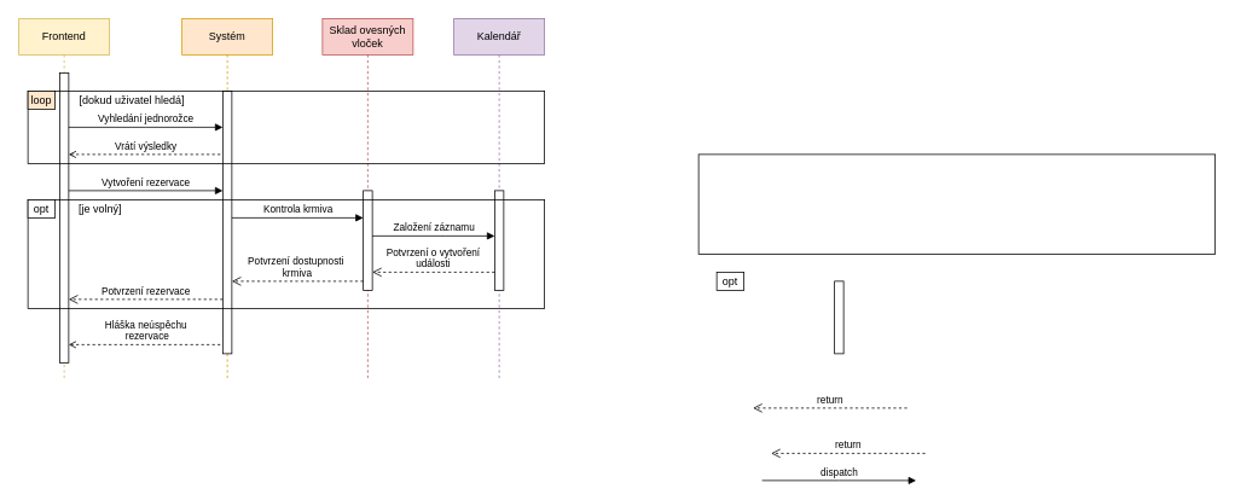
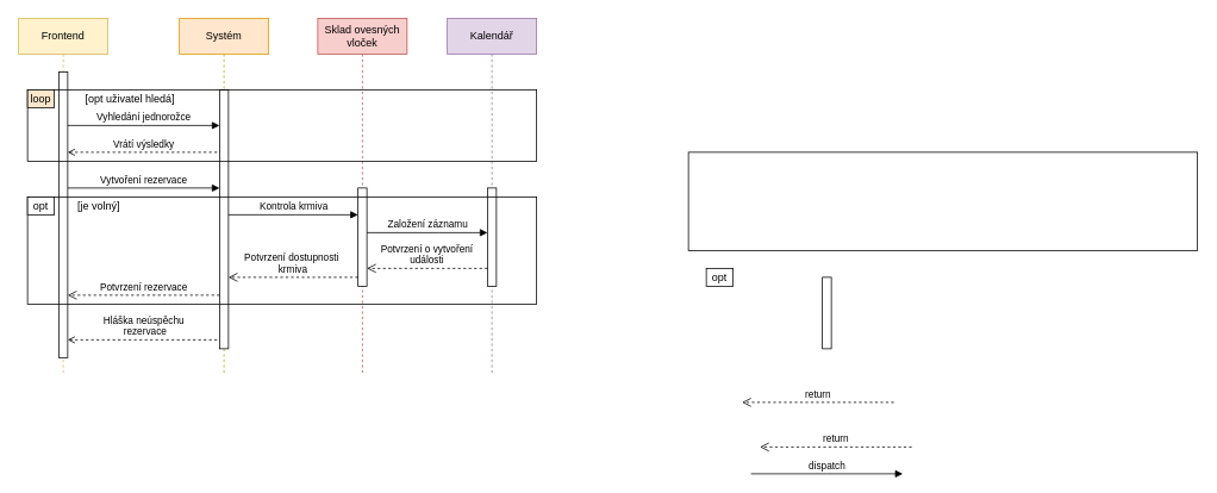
  <mxCell id="0" />
  <mxCell id="1" parent="0" />
  <mxCell id="2" value="Frontend" style="shape=umlLifeline;perimeter=lifelinePerimeter;whiteSpace=wrap;html=1;container=0;dropTarget=0;collapsible=0;recursiveResize=0;outlineConnect=0;portConstraint=eastwest;newEdgeStyle={&quot;edgeStyle&quot;:&quot;elbowEdgeStyle&quot;,&quot;elbow&quot;:&quot;vertical&quot;,&quot;curved&quot;:0,&quot;rounded&quot;:0};fillColor=#fff2cc;strokeColor=#d6b656;" vertex="1" parent="1"><mxGeometry x="20" width="100" height="400" as="geometry" y="20" /></mxCell>
  <mxCell id="3" value="" style="html=1;points=[];perimeter=orthogonalPerimeter;outlineConnect=0;targetShapes=umlLifeline;portConstraint=eastwest;newEdgeStyle={&quot;edgeStyle&quot;:&quot;elbowEdgeStyle&quot;,&quot;elbow&quot;:&quot;vertical&quot;,&quot;curved&quot;:0,&quot;rounded&quot;:0};" vertex="1" parent="2"><mxGeometry x="45" y="60" width="10" height="320" as="geometry" /></mxCell>
  <mxCell id="4" value="Systém" style="shape=umlLifeline;perimeter=lifelinePerimeter;whiteSpace=wrap;html=1;container=0;dropTarget=0;collapsible=0;recursiveResize=0;outlineConnect=0;portConstraint=eastwest;newEdgeStyle={&quot;edgeStyle&quot;:&quot;elbowEdgeStyle&quot;,&quot;elbow&quot;:&quot;vertical&quot;,&quot;curved&quot;:0,&quot;rounded&quot;:0};fillColor=#ffe6cc;strokeColor=#d79b00;" vertex="1" parent="1"><mxGeometry x="200" width="100" height="400" as="geometry" y="20" /></mxCell>
  <mxCell id="5" value="" style="html=1;points=[];perimeter=orthogonalPerimeter;outlineConnect=0;targetShapes=umlLifeline;portConstraint=eastwest;newEdgeStyle={&quot;edgeStyle&quot;:&quot;elbowEdgeStyle&quot;,&quot;elbow&quot;:&quot;vertical&quot;,&quot;curved&quot;:0,&quot;rounded&quot;:0};" vertex="1" parent="4"><mxGeometry x="45" y="80" width="10" height="290" as="geometry" /></mxCell>
  <mxCell id="6" value="Vyhledání jednorožce" style="html=1;verticalAlign=bottom;endArrow=block;edgeStyle=elbowEdgeStyle;elbow=horizontal;curved=0;rounded=0;" edge="1" parent="1"><mxGeometry x="-0.002" relative="1" as="geometry"><mxPoint x="75" y="140" as="sourcePoint" /><Array as="points"><mxPoint x="160" y="140" /></Array><mxPoint x="245" y="140" as="targetPoint" /><mxPoint as="offset" /></mxGeometry></mxCell>
  <mxCell id="7" value="Vrátí výsledky" style="html=1;verticalAlign=bottom;endArrow=none;dashed=1;endSize=8;edgeStyle=elbowEdgeStyle;elbow=vertical;curved=0;rounded=0;startArrow=open;startFill=0;endFill=0;" edge="1" parent="1"><mxGeometry relative="1" as="geometry"><mxPoint x="245" y="170" as="targetPoint" /><Array as="points"><mxPoint x="160" y="170" /></Array><mxPoint x="75" y="170" as="sourcePoint" /></mxGeometry></mxCell>
  <mxCell id="8" value="Sklad ovesných vloček" style="shape=umlLifeline;perimeter=lifelinePerimeter;whiteSpace=wrap;html=1;container=0;dropTarget=0;collapsible=0;recursiveResize=0;outlineConnect=0;portConstraint=eastwest;newEdgeStyle={&quot;edgeStyle&quot;:&quot;elbowEdgeStyle&quot;,&quot;elbow&quot;:&quot;vertical&quot;,&quot;curved&quot;:0,&quot;rounded&quot;:0};fillColor=#f8cecc;strokeColor=#b85450;" vertex="1" parent="1"><mxGeometry x="355" width="100" height="400" as="geometry" y="20" /></mxCell>
  <mxCell id="9" value="" style="html=1;points=[];perimeter=orthogonalPerimeter;outlineConnect=0;targetShapes=umlLifeline;portConstraint=eastwest;newEdgeStyle={&quot;edgeStyle&quot;:&quot;elbowEdgeStyle&quot;,&quot;elbow&quot;:&quot;vertical&quot;,&quot;curved&quot;:0,&quot;rounded&quot;:0};" vertex="1" parent="8"><mxGeometry x="45" y="190" width="10" height="110" as="geometry" /></mxCell>
  <mxCell id="10" value="Kalendář" style="shape=umlLifeline;perimeter=lifelinePerimeter;whiteSpace=wrap;html=1;container=0;dropTarget=0;collapsible=0;recursiveResize=0;outlineConnect=0;portConstraint=eastwest;newEdgeStyle={&quot;edgeStyle&quot;:&quot;elbowEdgeStyle&quot;,&quot;elbow&quot;:&quot;vertical&quot;,&quot;curved&quot;:0,&quot;rounded&quot;:0};fillColor=#e1d5e7;strokeColor=#9673a6;" vertex="1" parent="1"><mxGeometry x="500" width="100" height="400" as="geometry" y="20" /></mxCell>
  <mxCell id="11" value="" style="html=1;points=[];perimeter=orthogonalPerimeter;outlineConnect=0;targetShapes=umlLifeline;portConstraint=eastwest;newEdgeStyle={&quot;edgeStyle&quot;:&quot;elbowEdgeStyle&quot;,&quot;elbow&quot;:&quot;vertical&quot;,&quot;curved&quot;:0,&quot;rounded&quot;:0};" vertex="1" parent="10"><mxGeometry x="45" y="190" width="10" height="110" as="geometry" /></mxCell>
  <mxCell id="12" value="&lt;span style=&quot;color: rgba(0, 0, 0, 0); font-family: monospace; font-size: 0px; text-align: start;&quot;&gt;%3CmxGraphModel%3E%3Croot%3E%3CmxCell%20id%3D%220%22%2F%3E%3CmxCell%20id%3D%221%22%20parent%3D%220%22%2F%3E%3CmxCell%20id%3D%222%22%20value%3D%22Sklad%20ovesn%C3%BDch%20vlo%C4%8Dek%22%20style%3D%22shape%3DumlLifeline%3Bperimeter%3DlifelinePerimeter%3BwhiteSpace%3Dwrap%3Bhtml%3D1%3Bcontainer%3D0%3BdropTarget%3D0%3Bcollapsible%3D0%3BrecursiveResize%3D0%3BoutlineConnect%3D0%3BportConstraint%3Deastwest%3BnewEdgeStyle%3D%7B%26quot%3BedgeStyle%26quot%3B%3A%26quot%3BelbowEdgeStyle%26quot%3B%2C%26quot%3Belbow%26quot%3B%3A%26quot%3Bvertical%26quot%3B%2C%26quot%3Bcurved%26quot%3B%3A0%2C%26quot%3Brounded%26quot%3B%3A0%7D%3B%22%20vertex%3D%221%22%20parent%3D%221%22%3E%3CmxGeometry%20x%3D%22375%22%20y%3D%2240%22%20width%3D%22100%22%20height%3D%22300%22%20as%3D%22geometry%22%2F%3E%3C%2FmxCell%3E%3CmxCell%20id%3D%223%22%20value%3D%22%22%20style%3D%22html%3D1%3Bpoints%3D%5B%5D%3Bperimeter%3DorthogonalPerimeter%3BoutlineConnect%3D0%3BtargetShapes%3DumlLifeline%3BportConstraint%3Deastwest%3BnewEdgeStyle%3D%7B%26quot%3BedgeStyle%26quot%3B%3A%26quot%3BelbowEdgeStyle%26quot%3B%2C%26quot%3Belbow%26quot%3B%3A%26quot%3Bvertical%26quot%3B%2C%26quot%3Bcurved%26quot%3B%3A0%2C%26quot%3Brounded%26quot%3B%3A0%7D%3B%22%20vertex%3D%221%22%20parent%3D%222%22%3E%3CmxGeometry%20x%3D%2245%22%20y%3D%2280%22%20width%3D%2210%22%20height%3D%22170%22%20as%3D%22geometry%22%2F%3E%3C%2FmxCell%3E%3C%2Froot%3E%3C%2FmxGraphModel%3E&lt;/span&gt;" style="html=1;points=[];perimeter=orthogonalPerimeter;outlineConnect=0;targetShapes=umlLifeline;portConstraint=eastwest;newEdgeStyle={&quot;edgeStyle&quot;:&quot;elbowEdgeStyle&quot;,&quot;elbow&quot;:&quot;vertical&quot;,&quot;curved&quot;:0,&quot;rounded&quot;:0};" vertex="1" parent="1"><mxGeometry x="920" y="310" width="10" height="80" as="geometry" /></mxCell>
  <mxCell id="13" value="dispatch" style="html=1;verticalAlign=bottom;endArrow=block;edgeStyle=elbowEdgeStyle;elbow=vertical;curved=0;rounded=0;" edge="1" parent="1"><mxGeometry relative="1" as="geometry"><mxPoint x="840" y="530" as="sourcePoint" /><Array as="points"><mxPoint x="925" y="530" /></Array><mxPoint x="1010" y="530" as="targetPoint" /></mxGeometry></mxCell>
  <mxCell id="14" value="return" style="html=1;verticalAlign=bottom;endArrow=open;dashed=1;endSize=8;edgeStyle=elbowEdgeStyle;elbow=vertical;curved=0;rounded=0;" edge="1" parent="1"><mxGeometry relative="1" as="geometry"><mxPoint x="830" y="450" as="targetPoint" /><Array as="points"><mxPoint x="925" y="450" /></Array><mxPoint x="1000" y="450" as="sourcePoint" /></mxGeometry></mxCell>
  <mxCell id="15" value="return" style="html=1;verticalAlign=bottom;endArrow=open;dashed=1;endSize=8;edgeStyle=elbowEdgeStyle;elbow=vertical;curved=0;rounded=0;" edge="1" parent="1"><mxGeometry relative="1" as="geometry"><mxPoint x="850" y="500" as="targetPoint" /><Array as="points"><mxPoint x="945" y="500" /></Array><mxPoint x="1020" y="500" as="sourcePoint" /></mxGeometry></mxCell>
  <mxCell id="16" value="Vytvoření rezervace" style="html=1;verticalAlign=bottom;endArrow=block;edgeStyle=elbowEdgeStyle;elbow=horizontal;curved=0;rounded=0;" edge="1" parent="1"><mxGeometry relative="1" as="geometry"><mxPoint x="75" y="210" as="sourcePoint" /><Array as="points"><mxPoint x="155" y="210" /></Array><mxPoint x="245" y="210" as="targetPoint" /></mxGeometry></mxCell>
  <mxCell id="17" value="" style="rounded=0;whiteSpace=wrap;html=1;fillColor=none;" vertex="1" parent="1"><mxGeometry x="770" y="170" width="570" height="110" as="geometry" /></mxCell>
  <mxCell id="18" value="opt" style="rounded=0;whiteSpace=wrap;html=1;" vertex="1" parent="1"><mxGeometry x="790" y="300" width="30" height="20" as="geometry" /></mxCell>
  <mxCell id="19" value="[je volný]" style="text;html=1;align=center;verticalAlign=middle;whiteSpace=wrap;rounded=0;" vertex="1" parent="1"><mxGeometry x="80" y="220" width="60" height="20" as="geometry" /></mxCell>
  <mxCell id="20" value="Kontrola krmiva" style="html=1;verticalAlign=bottom;endArrow=block;edgeStyle=elbowEdgeStyle;elbow=horizontal;curved=0;rounded=0;" edge="1" parent="1" source="5"><mxGeometry relative="1" as="geometry"><mxPoint x="260" y="240" as="sourcePoint" /><Array as="points"><mxPoint x="330" y="240" /></Array><mxPoint x="400" y="240" as="targetPoint" /><mxPoint as="offset" /></mxGeometry></mxCell>
  <mxCell id="21" value="Založení záznamu" style="html=1;verticalAlign=bottom;endArrow=block;edgeStyle=elbowEdgeStyle;elbow=horizontal;curved=0;rounded=0;" edge="1" parent="1" target="11"><mxGeometry relative="1" as="geometry"><mxPoint x="410" y="260" as="sourcePoint" /><Array as="points"><mxPoint x="490" y="260" /></Array><mxPoint x="540" y="260" as="targetPoint" /></mxGeometry></mxCell>
  <mxCell id="22" value="Potvrzení o vytvoření&lt;div&gt;události&lt;/div&gt;" style="html=1;verticalAlign=bottom;endArrow=open;dashed=1;endSize=8;edgeStyle=elbowEdgeStyle;elbow=vertical;curved=0;rounded=0;" edge="1" parent="1"><mxGeometry relative="1" as="geometry"><mxPoint x="410" y="300" as="targetPoint" /><Array as="points"><mxPoint x="505" y="300" /></Array><mxPoint x="545" y="300" as="sourcePoint" /></mxGeometry></mxCell>
  <mxCell id="23" value="Potvrzení dostupnosti&amp;nbsp;&lt;div&gt;krmiva&lt;/div&gt;" style="html=1;verticalAlign=bottom;endArrow=open;dashed=1;endSize=8;edgeStyle=elbowEdgeStyle;elbow=vertical;curved=0;rounded=0;" edge="1" parent="1" source="9" target="5"><mxGeometry relative="1" as="geometry"><mxPoint x="260" y="310" as="targetPoint" /><Array as="points"><mxPoint x="355" y="310" /></Array><mxPoint x="395" y="310" as="sourcePoint" /></mxGeometry></mxCell>
  <mxCell id="24" value="Potvrzení rezervace" style="html=1;verticalAlign=bottom;endArrow=open;dashed=1;endSize=8;edgeStyle=elbowEdgeStyle;elbow=vertical;curved=0;rounded=0;" edge="1" parent="1" source="5" target="3"><mxGeometry relative="1" as="geometry"><mxPoint x="80" y="330" as="targetPoint" /><Array as="points"><mxPoint x="180" y="330" /></Array><mxPoint x="225" y="330" as="sourcePoint" /></mxGeometry></mxCell>
  <mxCell id="25" value="" style="rounded=0;whiteSpace=wrap;html=1;fillColor=none;" vertex="1" parent="1"><mxGeometry x="30" y="220" width="570" height="120" as="geometry" /></mxCell>
  <mxCell id="26" value="opt" style="rounded=0;whiteSpace=wrap;html=1;" vertex="1" parent="1"><mxGeometry x="30" y="220" width="30" height="20" as="geometry" /></mxCell>
  <mxCell id="27" value="Hláška neúspěchu&lt;div&gt;&amp;nbsp;rezervace&lt;/div&gt;" style="html=1;verticalAlign=bottom;endArrow=none;dashed=1;endSize=8;edgeStyle=elbowEdgeStyle;elbow=vertical;curved=0;rounded=0;startArrow=open;startFill=0;endFill=0;" edge="1" parent="1"><mxGeometry relative="1" as="geometry"><mxPoint x="245" y="380" as="targetPoint" /><Array as="points"><mxPoint x="165" y="380" /></Array><mxPoint x="75" y="380" as="sourcePoint" /></mxGeometry></mxCell>
  <mxCell id="28" value="" style="rounded=0;whiteSpace=wrap;html=1;fillColor=none;" vertex="1" parent="1"><mxGeometry x="30" y="100" width="570" height="80" as="geometry" /></mxCell>
  <mxCell id="29" value="loop" style="rounded=0;whiteSpace=wrap;html=1;fillColor=#ffe6cc;" vertex="1" parent="1"><mxGeometry x="30" y="100" width="30" height="20" as="geometry" /></mxCell>
- <mxCell id="30" value="[dokud uživatel hledá]" style="text;html=1;align=center;verticalAlign=middle;whiteSpace=wrap;rounded=0;" vertex="1" parent="1"><mxGeometry x="80" y="95" width="130" height="30" as="geometry" /></mxCell>
+ <mxCell id="30" value="[opt uživatel hledá]" style="text;html=1;align=center;verticalAlign=middle;whiteSpace=wrap;rounded=0;" vertex="1" parent="1"><mxGeometry x="80" y="95" width="130" height="30" as="geometry" /></mxCell>
